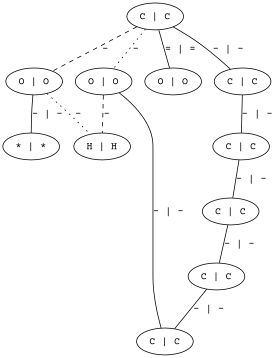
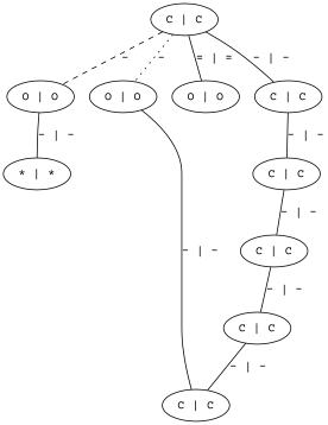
  graph {
    fontname="Courier Prime"
    node [fontname="Courier Prime"]
    edge [fontname="Courier Prime"]
    n1 [label="C | C"]
    n2 [label="O | O"]
    n3 [label="O | O"]
    n4 [label="O | O"]
    n5 [label="C | C"]
    n6 [label="* | *"]
-   n7 [label="H | H"]
    n8 [label="C | C"]
    n9 [label="C | C"]
    n10 [label="C | C"]
    n11 [label="C | C"]
    n1 -- n2 [label="-" style=dashed]
    n1 -- n3 [label="-" style=dotted]
    n1 -- n4 [label="= | ="]
    n1 -- n5 [label="- | -"]
    n2 -- n6 [label="- | -"]
-   n2 -- n7 [label="-" style=dotted]
-   n3 -- n7 [label="-" style=dashed]
    n3 -- n8 [label="- | -"]
    n5 -- n9 [label="- | -"]
    n9 -- n10 [label="- | -"]
    n10 -- n11 [label="- | -"]
    n11 -- n8 [label="- | -"]
  }
